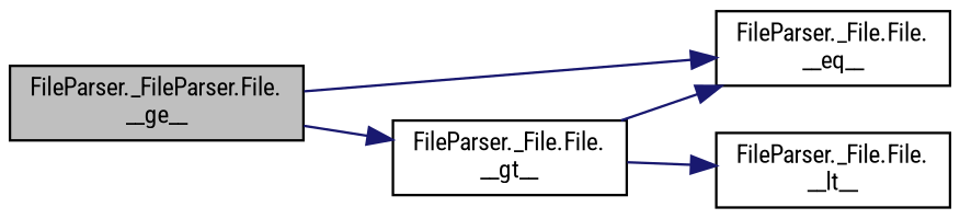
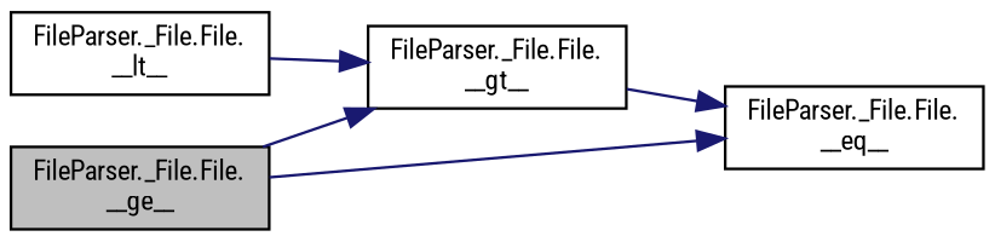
  digraph {
    rankdir=LR
    fontname="Roboto Condensed"
    node [color=black fillcolor=white fontname="Roboto Condensed" fontsize=10 shape=record style=filled]
    edge [color=midnightblue fontname="Roboto Condensed" fontsize=10 labelfontname=Helvetica labelfontsize=10 style=solid]
-   n1 [fillcolor=grey75 fontcolor=black height=0.2 label="FileParser._FileParser.File.\l__ge__" width=0.4]
+   n1 [fillcolor=grey75 fontcolor=black height=0.2 label="FileParser._File.File.\l__ge__" width=0.4]
    n2 [height=0.2 label="FileParser._File.File.\l__gt__" width=0.4]
    n3 [height=0.2 label="FileParser._File.File.\l__eq__" width=0.4]
    n4 [height=0.2 label="FileParser._File.File.\l__lt__" width=0.4]
    n1 -> n2
    n1 -> n3
    n2 -> n3
-   n2 -> n4
+   n4 -> n2
  }
